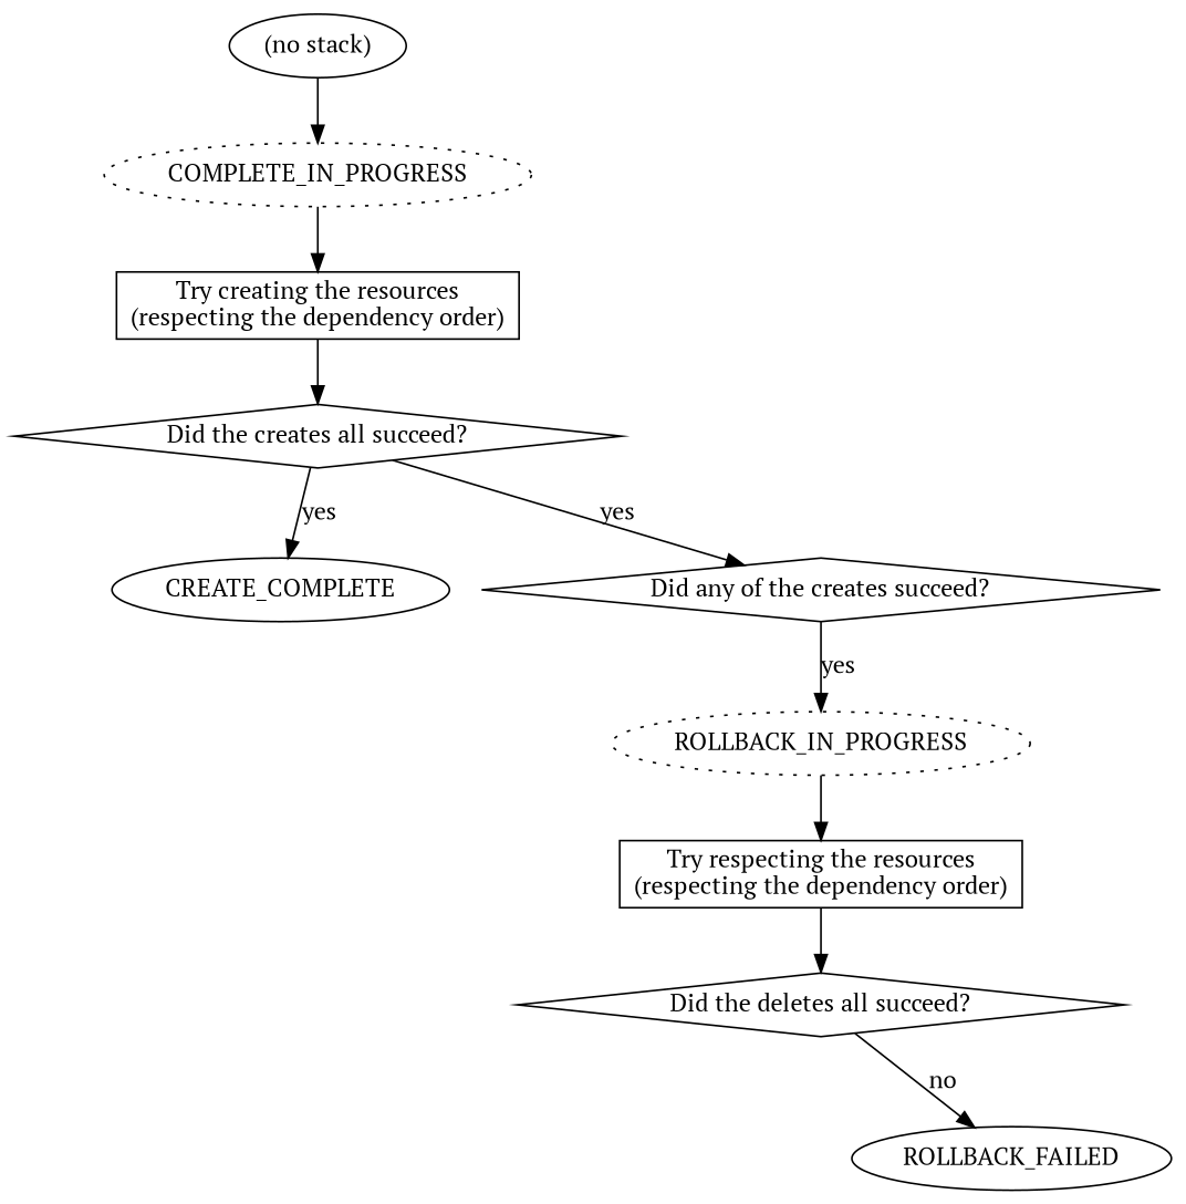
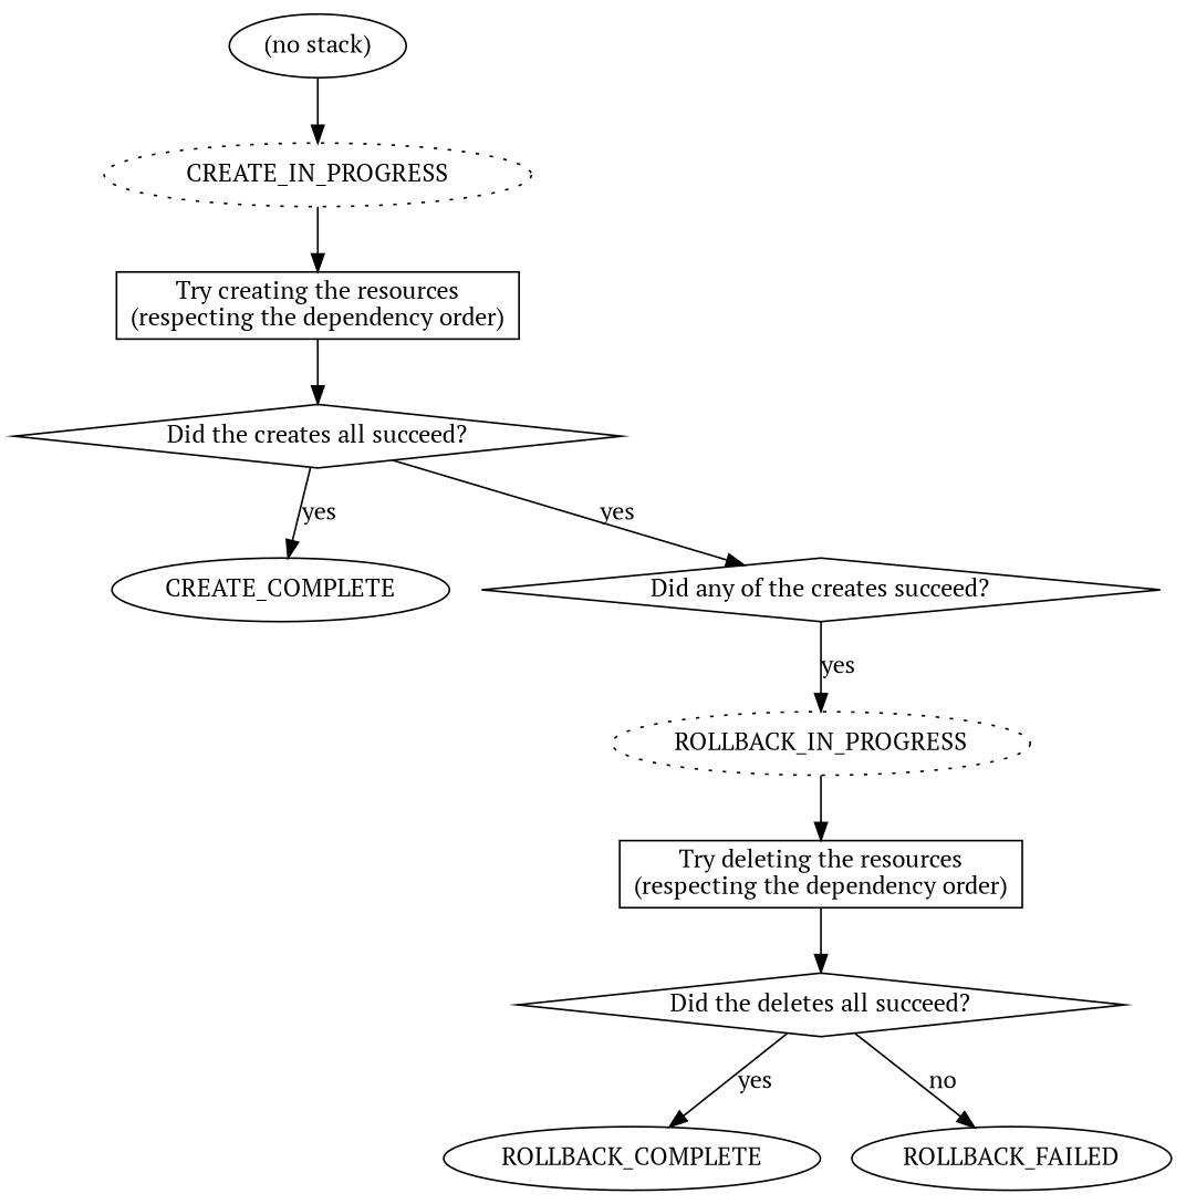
  digraph {
    fontname="PT Serif"
    node [fontname="PT Serif"]
    edge [fontname="PT Serif"]
    n1 [label="(no stack)"]
-   CREATE_IN_PROGRESS [style=dotted label=COMPLETE_IN_PROGRESS]
+   CREATE_IN_PROGRESS [style=dotted]
    n3 [label="Try creating the resources\n(respecting the dependency order)" shape=rect]
    n4 [label="Did the creates all succeed?" shape=diamond]
    ROLLBACK_IN_PROGRESS [style=dotted]
-   n6 [label="Try respecting the resources\n(respecting the dependency order)" shape=rect]
+   n6 [label="Try deleting the resources\n(respecting the dependency order)" shape=rect]
    n7 [label="Did the deletes all succeed?" shape=diamond]
    CREATE_COMPLETE
    n9 [label="Did any of the creates succeed?" shape=diamond]
+   ROLLBACK_COMPLETE
    ROLLBACK_FAILED
    n1 -> CREATE_IN_PROGRESS
    CREATE_IN_PROGRESS -> n3
    n3 -> n4
    n4 -> CREATE_COMPLETE [label=yes]
    n4 -> n9 [label=yes]
    ROLLBACK_IN_PROGRESS -> n6
    n6 -> n7
+   n7 -> ROLLBACK_COMPLETE [label=yes]
    n7 -> ROLLBACK_FAILED [label=no]
    n9 -> ROLLBACK_IN_PROGRESS [label=yes]
  }
